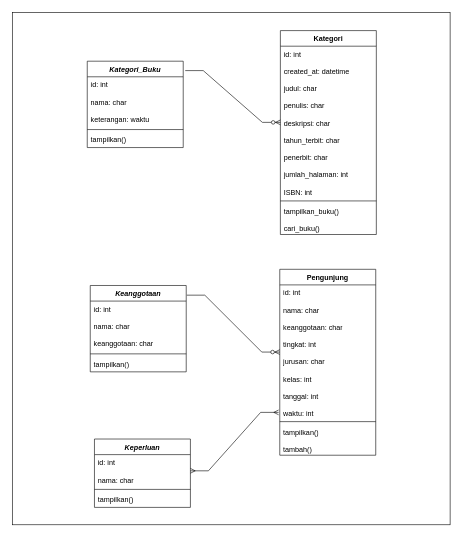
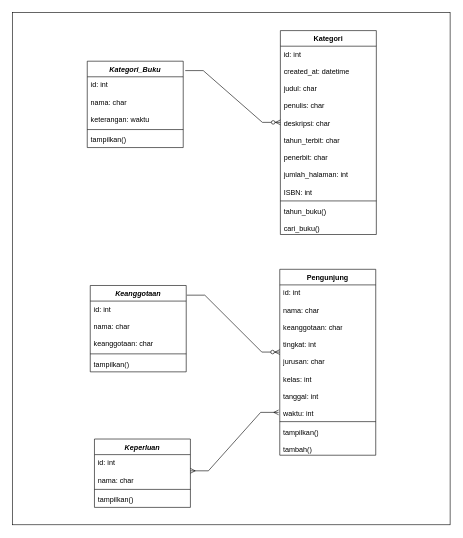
  <mxCell id="0" />
  <mxCell id="1" parent="0" />
  <mxCell id="2" value="" style="rounded=0;whiteSpace=wrap;html=1;" vertex="1" parent="1"><mxGeometry x="20" y="20" width="730" height="854" as="geometry" /></mxCell>
  <mxCell id="3" value="Kategori" style="swimlane;fontStyle=1;align=center;verticalAlign=top;childLayout=stackLayout;horizontal=1;startSize=26;horizontalStack=0;resizeParent=1;resizeParentMax=0;resizeLast=0;collapsible=1;marginBottom=0;whiteSpace=wrap;html=1;" vertex="1" parent="1"><mxGeometry x="467" y="50" width="160" height="340" as="geometry" /></mxCell>
  <mxCell id="4" value="id: int&lt;br&gt;&lt;br&gt;created_at: datetime&lt;br&gt;&lt;br&gt;judul: char&lt;br&gt;&lt;br&gt;penulis: char&lt;br&gt;&lt;br&gt;deskripsi: char&lt;br&gt;&lt;br&gt;tahun_terbit: char&lt;br&gt;&lt;br&gt;penerbit: char&lt;br&gt;&lt;br&gt;jumlah_halaman: int&lt;br&gt;&lt;br&gt;ISBN: int&lt;br&gt;&lt;br&gt;kategori: char&lt;br&gt;&lt;br&gt;rak: int" style="text;strokeColor=none;fillColor=none;align=left;verticalAlign=top;spacingLeft=4;spacingRight=4;overflow=hidden;rotatable=0;points=[[0,0.5],[1,0.5]];portConstraint=eastwest;whiteSpace=wrap;html=1;" vertex="1" parent="3"><mxGeometry y="26" width="160" height="254" as="geometry" /></mxCell>
  <mxCell id="5" value="" style="line;strokeWidth=1;fillColor=none;align=left;verticalAlign=middle;spacingTop=-1;spacingLeft=3;spacingRight=3;rotatable=0;labelPosition=right;points=[];portConstraint=eastwest;strokeColor=inherit;" vertex="1" parent="3"><mxGeometry y="280" width="160" height="8" as="geometry" /></mxCell>
- <mxCell id="6" value="tampilkan_buku()&lt;br&gt;&lt;br&gt;cari_buku()" style="text;strokeColor=none;fillColor=none;align=left;verticalAlign=top;spacingLeft=4;spacingRight=4;overflow=hidden;rotatable=0;points=[[0,0.5],[1,0.5]];portConstraint=eastwest;whiteSpace=wrap;html=1;" vertex="1" parent="3"><mxGeometry y="288" width="160" height="52" as="geometry" /></mxCell>
+ <mxCell id="6" value="tahun_buku()&lt;br&gt;&lt;br&gt;cari_buku()" style="text;strokeColor=none;fillColor=none;align=left;verticalAlign=top;spacingLeft=4;spacingRight=4;overflow=hidden;rotatable=0;points=[[0,0.5],[1,0.5]];portConstraint=eastwest;whiteSpace=wrap;html=1;" vertex="1" parent="3"><mxGeometry y="288" width="160" height="52" as="geometry" /></mxCell>
  <mxCell id="7" value="Pengunjung" style="swimlane;fontStyle=1;align=center;verticalAlign=top;childLayout=stackLayout;horizontal=1;startSize=26;horizontalStack=0;resizeParent=1;resizeParentMax=0;resizeLast=0;collapsible=1;marginBottom=0;whiteSpace=wrap;html=1;" vertex="1" parent="1"><mxGeometry x="466" y="448" width="160" height="310" as="geometry" /></mxCell>
  <mxCell id="8" value="id: int&lt;br&gt;&lt;br&gt;nama: char&lt;br&gt;&lt;br&gt;keanggotaan: char&lt;br&gt;&lt;br&gt;tingkat: int&lt;br&gt;&lt;br&gt;jurusan: char&lt;br&gt;&lt;br&gt;kelas: int&lt;br&gt;&lt;br&gt;tanggal: int&lt;br&gt;&lt;br&gt;waktu: int&lt;br&gt;&lt;br&gt;keperluan: char" style="text;strokeColor=none;fillColor=none;align=left;verticalAlign=top;spacingLeft=4;spacingRight=4;overflow=hidden;rotatable=0;points=[[0,0.5],[1,0.5]];portConstraint=eastwest;whiteSpace=wrap;html=1;" vertex="1" parent="7"><mxGeometry y="26" width="160" height="224" as="geometry" /></mxCell>
  <mxCell id="9" value="" style="line;strokeWidth=1;fillColor=none;align=left;verticalAlign=middle;spacingTop=-1;spacingLeft=3;spacingRight=3;rotatable=0;labelPosition=right;points=[];portConstraint=eastwest;strokeColor=inherit;" vertex="1" parent="7"><mxGeometry y="250" width="160" height="8" as="geometry" /></mxCell>
  <mxCell id="10" value="tampilkan()&lt;br&gt;&lt;br&gt;tambah()" style="text;strokeColor=none;fillColor=none;align=left;verticalAlign=top;spacingLeft=4;spacingRight=4;overflow=hidden;rotatable=0;points=[[0,0.5],[1,0.5]];portConstraint=eastwest;whiteSpace=wrap;html=1;" vertex="1" parent="7"><mxGeometry y="258" width="160" height="52" as="geometry" /></mxCell>
  <mxCell id="11" value="&lt;i&gt;Kategori_Buku&lt;/i&gt;" style="swimlane;fontStyle=1;align=center;verticalAlign=top;childLayout=stackLayout;horizontal=1;startSize=26;horizontalStack=0;resizeParent=1;resizeParentMax=0;resizeLast=0;collapsible=1;marginBottom=0;whiteSpace=wrap;html=1;" vertex="1" parent="1"><mxGeometry x="145" y="101" width="160" height="144" as="geometry" /></mxCell>
  <mxCell id="12" value="id: int&lt;br&gt;&lt;br&gt;nama: char&lt;br&gt;&lt;br&gt;keterangan: waktu" style="text;strokeColor=none;fillColor=none;align=left;verticalAlign=top;spacingLeft=4;spacingRight=4;overflow=hidden;rotatable=0;points=[[0,0.5],[1,0.5]];portConstraint=eastwest;whiteSpace=wrap;html=1;" vertex="1" parent="11"><mxGeometry y="26" width="160" height="84" as="geometry" /></mxCell>
  <mxCell id="13" value="" style="line;strokeWidth=1;fillColor=none;align=left;verticalAlign=middle;spacingTop=-1;spacingLeft=3;spacingRight=3;rotatable=0;labelPosition=right;points=[];portConstraint=eastwest;strokeColor=inherit;" vertex="1" parent="11"><mxGeometry y="110" width="160" height="8" as="geometry" /></mxCell>
  <mxCell id="14" value="tampilkan()" style="text;strokeColor=none;fillColor=none;align=left;verticalAlign=top;spacingLeft=4;spacingRight=4;overflow=hidden;rotatable=0;points=[[0,0.5],[1,0.5]];portConstraint=eastwest;whiteSpace=wrap;html=1;" vertex="1" parent="11"><mxGeometry y="118" width="160" height="26" as="geometry" /></mxCell>
  <mxCell id="15" value="&lt;i&gt;Keanggotaan&lt;/i&gt;" style="swimlane;fontStyle=1;align=center;verticalAlign=top;childLayout=stackLayout;horizontal=1;startSize=26;horizontalStack=0;resizeParent=1;resizeParentMax=0;resizeLast=0;collapsible=1;marginBottom=0;whiteSpace=wrap;html=1;" vertex="1" parent="1"><mxGeometry x="150" y="475" width="160" height="144" as="geometry" /></mxCell>
  <mxCell id="16" value="id: int&lt;br&gt;&lt;br&gt;nama: char&lt;br&gt;&lt;br&gt;keanggotaan: char" style="text;strokeColor=none;fillColor=none;align=left;verticalAlign=top;spacingLeft=4;spacingRight=4;overflow=hidden;rotatable=0;points=[[0,0.5],[1,0.5]];portConstraint=eastwest;whiteSpace=wrap;html=1;" vertex="1" parent="15"><mxGeometry y="26" width="160" height="84" as="geometry" /></mxCell>
  <mxCell id="17" value="" style="line;strokeWidth=1;fillColor=none;align=left;verticalAlign=middle;spacingTop=-1;spacingLeft=3;spacingRight=3;rotatable=0;labelPosition=right;points=[];portConstraint=eastwest;strokeColor=inherit;" vertex="1" parent="15"><mxGeometry y="110" width="160" height="8" as="geometry" /></mxCell>
  <mxCell id="18" value="tampilkan()" style="text;strokeColor=none;fillColor=none;align=left;verticalAlign=top;spacingLeft=4;spacingRight=4;overflow=hidden;rotatable=0;points=[[0,0.5],[1,0.5]];portConstraint=eastwest;whiteSpace=wrap;html=1;" vertex="1" parent="15"><mxGeometry y="118" width="160" height="26" as="geometry" /></mxCell>
  <mxCell id="19" value="&lt;i&gt;Keperluan&lt;/i&gt;" style="swimlane;fontStyle=1;align=center;verticalAlign=top;childLayout=stackLayout;horizontal=1;startSize=26;horizontalStack=0;resizeParent=1;resizeParentMax=0;resizeLast=0;collapsible=1;marginBottom=0;whiteSpace=wrap;html=1;" vertex="1" parent="1"><mxGeometry x="157" y="731" width="160" height="114" as="geometry" /></mxCell>
  <mxCell id="20" value="id: int&lt;br&gt;&lt;br&gt;nama: char" style="text;strokeColor=none;fillColor=none;align=left;verticalAlign=top;spacingLeft=4;spacingRight=4;overflow=hidden;rotatable=0;points=[[0,0.5],[1,0.5]];portConstraint=eastwest;whiteSpace=wrap;html=1;" vertex="1" parent="19"><mxGeometry y="26" width="160" height="54" as="geometry" /></mxCell>
  <mxCell id="21" value="" style="line;strokeWidth=1;fillColor=none;align=left;verticalAlign=middle;spacingTop=-1;spacingLeft=3;spacingRight=3;rotatable=0;labelPosition=right;points=[];portConstraint=eastwest;strokeColor=inherit;" vertex="1" parent="19"><mxGeometry y="80" width="160" height="8" as="geometry" /></mxCell>
  <mxCell id="22" value="tampilkan()" style="text;strokeColor=none;fillColor=none;align=left;verticalAlign=top;spacingLeft=4;spacingRight=4;overflow=hidden;rotatable=0;points=[[0,0.5],[1,0.5]];portConstraint=eastwest;whiteSpace=wrap;html=1;" vertex="1" parent="19"><mxGeometry y="88" width="160" height="26" as="geometry" /></mxCell>
  <mxCell id="23" value="" style="edgeStyle=entityRelationEdgeStyle;fontSize=12;html=1;endArrow=ERzeroToMany;endFill=1;rounded=0;exitX=1.006;exitY=0.112;exitDx=0;exitDy=0;exitPerimeter=0;" edge="1" parent="1" source="15" target="8"><mxGeometry width="100" height="100" relative="1" as="geometry"><mxPoint x="264" y="530" as="sourcePoint" /><mxPoint x="364" y="430" as="targetPoint" /><Array as="points"><mxPoint x="324" y="610" /><mxPoint x="324" y="570" /><mxPoint x="284" y="580" /><mxPoint x="294" y="460" /><mxPoint x="394" y="480" /><mxPoint x="394" y="500" /></Array></mxGeometry></mxCell>
  <mxCell id="24" value="" style="edgeStyle=entityRelationEdgeStyle;fontSize=12;html=1;endArrow=ERmany;startArrow=ERmany;rounded=0;exitX=1;exitY=0.5;exitDx=0;exitDy=0;entryX=-0.012;entryY=0.949;entryDx=0;entryDy=0;entryPerimeter=0;" edge="1" parent="1" source="20" target="8"><mxGeometry width="100" height="100" relative="1" as="geometry"><mxPoint x="349" y="800" as="sourcePoint" /><mxPoint x="449" y="700" as="targetPoint" /><Array as="points"><mxPoint x="399" y="840" /><mxPoint x="504" y="800" /><mxPoint x="444" y="770" /></Array></mxGeometry></mxCell>
  <mxCell id="25" value="" style="edgeStyle=entityRelationEdgeStyle;fontSize=12;html=1;endArrow=ERzeroToMany;endFill=1;rounded=0;exitX=1.021;exitY=0.109;exitDx=0;exitDy=0;exitPerimeter=0;entryX=0;entryY=0.5;entryDx=0;entryDy=0;" edge="1" parent="1" source="11" target="4"><mxGeometry width="100" height="100" relative="1" as="geometry"><mxPoint x="344" y="310" as="sourcePoint" /><mxPoint x="444" y="210" as="targetPoint" /></mxGeometry></mxCell>
